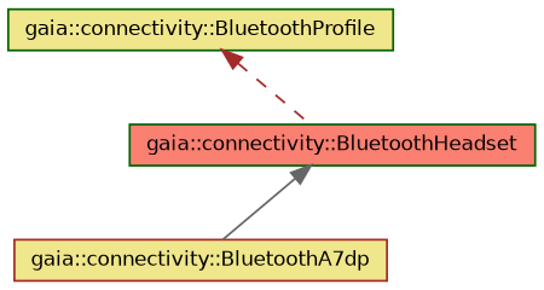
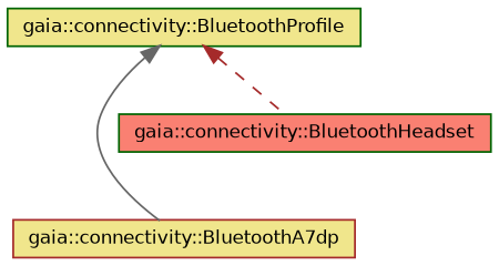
  digraph {
    node [color=darkgreen fillcolor=khaki fontname=Helvetica fontsize=10 shape=record style=filled]
    edge [dir=back fontname=Helvetica fontsize=10 labelfontname=Helvetica labelfontsize=10]
    n1 [fontcolor=black height=0.2 label="gaia::connectivity::BluetoothProfile" width=0.4]
    n2 [color=brown height=0.2 label="gaia::connectivity::BluetoothA7dp" width=0.4]
    n3 [fillcolor=salmon height=0.2 label="gaia::connectivity::BluetoothHeadset" width=0.4]
-   n3 -> n2 [color=gray40 style=solid]
+   n1 -> n2 [color=gray40 style=solid]
    n1 -> n3 [color=brown style=dashed]
  }
